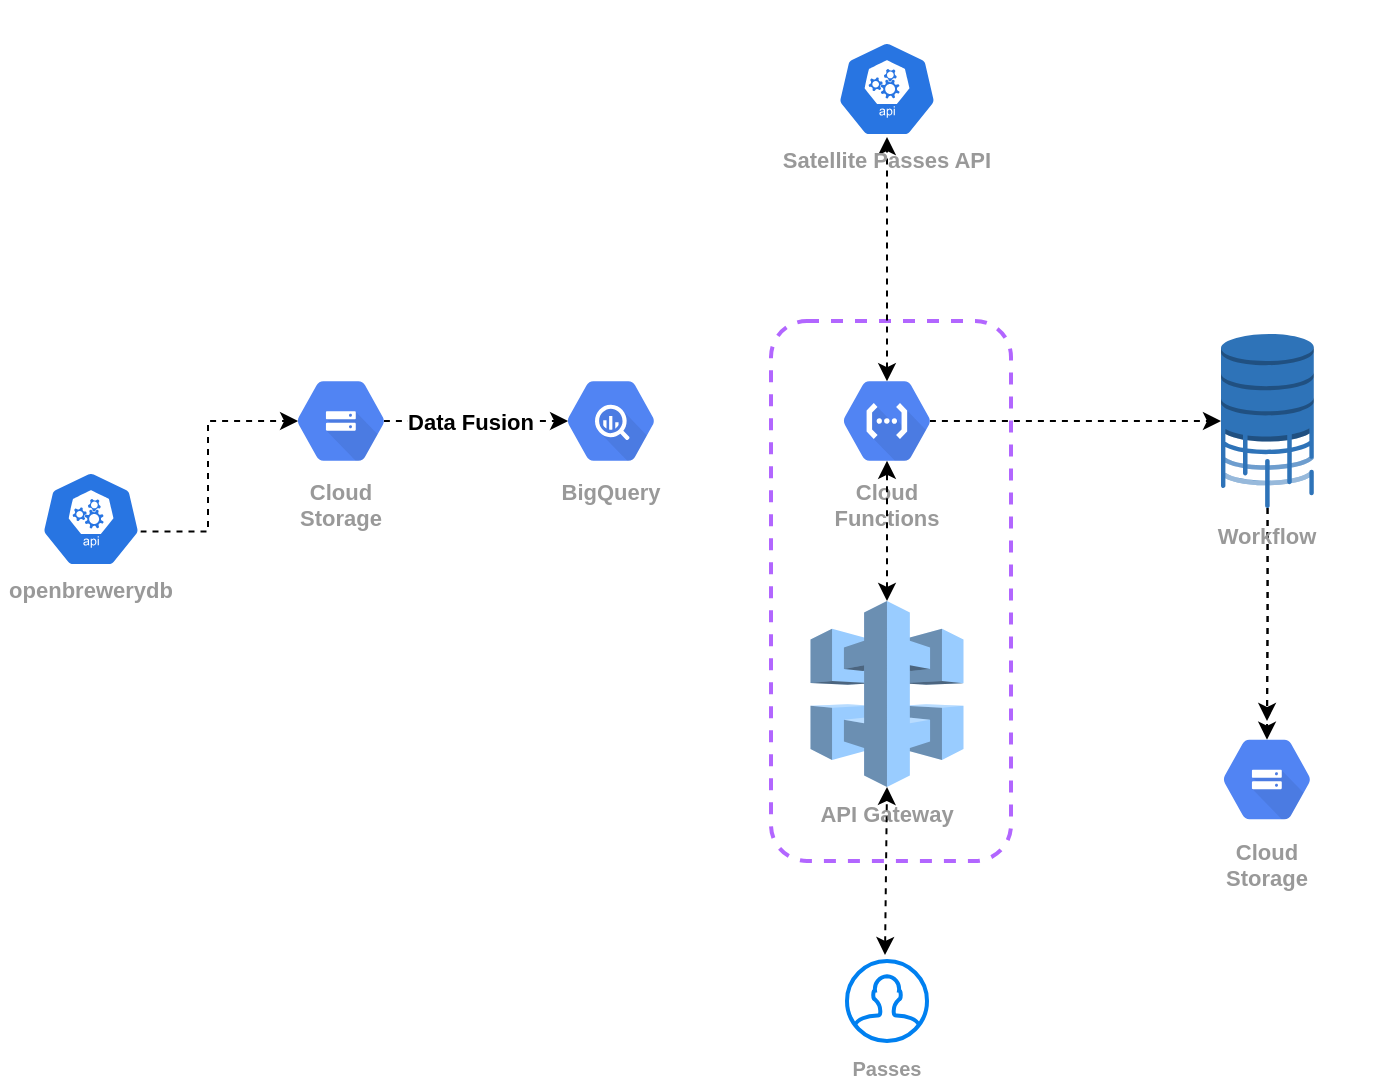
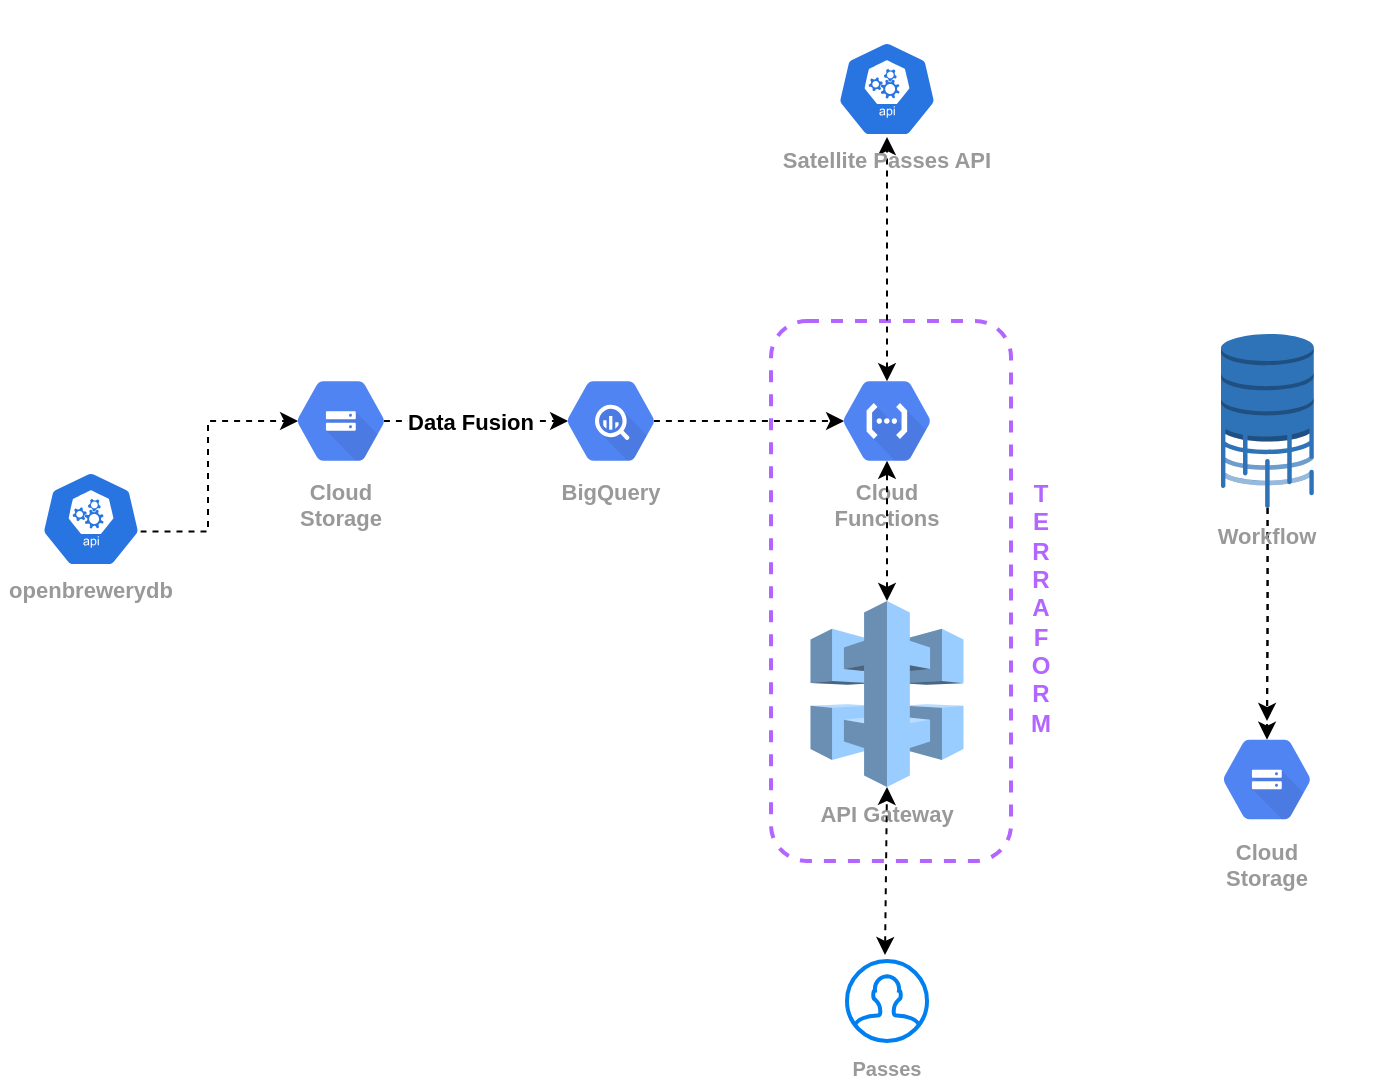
  <mxCell id="0" />
  <mxCell id="1" parent="0" />
  <mxCell id="2" value="" style="rounded=1;whiteSpace=wrap;html=1;fillColor=none;dashed=1;strokeColor=#B266FF;strokeWidth=2;" vertex="1" parent="1"><mxGeometry x="385" y="160" width="120" height="270" as="geometry" /></mxCell>
+ <mxCell id="3" style="edgeStyle=orthogonalEdgeStyle;rounded=0;orthogonalLoop=1;jettySize=auto;html=1;exitX=0.825;exitY=0.5;exitDx=0;exitDy=0;exitPerimeter=0;entryX=0.175;entryY=0.5;entryDx=0;entryDy=0;entryPerimeter=0;dashed=1;" edge="1" parent="1" source="4" target="6"><mxGeometry relative="1" as="geometry" /></mxCell>
  <mxCell id="4" value="BigQuery" style="html=1;fillColor=#5184F3;strokeColor=none;verticalAlign=top;labelPosition=center;verticalLabelPosition=bottom;align=center;spacingTop=-6;fontSize=11;fontStyle=1;fontColor=#999999;shape=mxgraph.gcp2.hexIcon;prIcon=bigquery" vertex="1" parent="1"><mxGeometry x="272" y="180.75" width="66" height="58.5" as="geometry" /></mxCell>
- <mxCell id="5" style="edgeStyle=orthogonalEdgeStyle;rounded=0;orthogonalLoop=1;jettySize=auto;html=1;exitX=0.825;exitY=0.5;exitDx=0;exitDy=0;exitPerimeter=0;entryX=0;entryY=0.5;entryDx=0;entryDy=0;entryPerimeter=0;dashed=1;" edge="1" parent="1" source="6" target="13"><mxGeometry relative="1" as="geometry" /></mxCell>
  <mxCell id="6" value="Cloud&#10;Functions" style="html=1;fillColor=#5184F3;strokeColor=none;verticalAlign=top;labelPosition=center;verticalLabelPosition=bottom;align=center;spacingTop=-6;fontSize=11;fontStyle=1;fontColor=#999999;shape=mxgraph.gcp2.hexIcon;prIcon=cloud_functions" vertex="1" parent="1"><mxGeometry x="410" y="180.75" width="66" height="58.5" as="geometry" /></mxCell>
  <mxCell id="7" value="" style="endArrow=classic;startArrow=classic;html=1;dashed=1;entryX=0.5;entryY=1;entryDx=0;entryDy=0;entryPerimeter=0;exitX=0.5;exitY=0.16;exitDx=0;exitDy=0;exitPerimeter=0;" edge="1" parent="1" source="6" target="20"><mxGeometry width="50" height="50" relative="1" as="geometry"><mxPoint x="500" y="480" as="sourcePoint" /><mxPoint x="443" y="90" as="targetPoint" /></mxGeometry></mxCell>
  <mxCell id="8" value="&lt;b&gt;&lt;font color=&quot;#999999&quot; style=&quot;font-size: 11px&quot;&gt;API Gateway&lt;/font&gt;&lt;/b&gt;" style="outlineConnect=0;dashed=0;verticalLabelPosition=bottom;verticalAlign=top;align=center;html=1;shape=mxgraph.aws3.api_gateway;gradientColor=none;strokeColor=#000000;fillColor=#99CCFF;" vertex="1" parent="1"><mxGeometry x="404.75" y="300" width="76.5" height="93" as="geometry" /></mxCell>
  <mxCell id="9" value="" style="endArrow=classic;startArrow=classic;html=1;dashed=1;entryX=0.5;entryY=1;entryDx=0;entryDy=0;entryPerimeter=0;exitX=0.475;exitY=-0.075;exitDx=0;exitDy=0;exitPerimeter=0;" edge="1" parent="1" source="21" target="8"><mxGeometry width="50" height="50" relative="1" as="geometry"><mxPoint x="443" y="480" as="sourcePoint" /><mxPoint x="680" y="470" as="targetPoint" /></mxGeometry></mxCell>
  <mxCell id="10" value="" style="endArrow=classic;startArrow=classic;html=1;dashed=1;entryX=0.5;entryY=0.84;entryDx=0;entryDy=0;entryPerimeter=0;exitX=0.5;exitY=0;exitDx=0;exitDy=0;exitPerimeter=0;" edge="1" parent="1" source="8" target="6"><mxGeometry width="50" height="50" relative="1" as="geometry"><mxPoint x="500" y="480" as="sourcePoint" /><mxPoint x="550" y="430" as="targetPoint" /></mxGeometry></mxCell>
  <mxCell id="11" style="edgeStyle=orthogonalEdgeStyle;rounded=0;orthogonalLoop=1;jettySize=auto;html=1;exitX=0.5;exitY=1;exitDx=0;exitDy=0;exitPerimeter=0;entryX=0.5;entryY=0.16;entryDx=0;entryDy=0;entryPerimeter=0;dashed=1;" edge="1" parent="1" source="13" target="14"><mxGeometry relative="1" as="geometry" /></mxCell>
  <mxCell id="12" value="" style="edgeStyle=orthogonalEdgeStyle;rounded=0;orthogonalLoop=1;jettySize=auto;html=1;dashed=1;fontSize=12;" edge="1" parent="1" source="13" target="14"><mxGeometry relative="1" as="geometry" /></mxCell>
  <mxCell id="13" value="&lt;b&gt;&lt;font color=&quot;#999999&quot; style=&quot;font-size: 11px&quot;&gt;Workflow&lt;/font&gt;&lt;/b&gt;" style="outlineConnect=0;dashed=0;verticalLabelPosition=bottom;verticalAlign=top;align=center;html=1;shape=mxgraph.aws3.database_migration_workflow_job;fillColor=#2E73B8;gradientColor=none;pointerEvents=1;strokeColor=#000000;" vertex="1" parent="1"><mxGeometry x="610" y="166.5" width="46.5" height="87" as="geometry" /></mxCell>
  <mxCell id="14" value="Cloud&#10;Storage" style="html=1;fillColor=#5184F3;strokeColor=none;verticalAlign=top;labelPosition=center;verticalLabelPosition=bottom;align=center;spacingTop=-6;fontSize=11;fontStyle=1;fontColor=#999999;shape=mxgraph.gcp2.hexIcon;prIcon=cloud_storage" vertex="1" parent="1"><mxGeometry x="600" y="360" width="66" height="58.5" as="geometry" /></mxCell>
+ <mxCell id="15" value="&lt;font color=&quot;#b266ff&quot;&gt;&lt;b&gt;T&lt;br&gt;E&lt;br&gt;R&lt;br&gt;R&lt;br&gt;A&lt;br&gt;F&lt;br&gt;O&lt;br&gt;R&lt;br&gt;M&lt;br&gt;&lt;/b&gt;&lt;/font&gt;" style="text;html=1;resizable=0;autosize=1;align=center;verticalAlign=middle;points=[];fillColor=none;strokeColor=none;rounded=0;dashed=1;horizontal=1;" vertex="1" parent="1"><mxGeometry x="505" y="239.25" width="30" height="130" as="geometry" /></mxCell>
  <mxCell id="16" style="edgeStyle=orthogonalEdgeStyle;rounded=0;orthogonalLoop=1;jettySize=auto;html=1;entryX=0.175;entryY=0.5;entryDx=0;entryDy=0;entryPerimeter=0;dashed=1;exitX=0.825;exitY=0.5;exitDx=0;exitDy=0;exitPerimeter=0;" edge="1" parent="1" source="22" target="4"><mxGeometry relative="1" as="geometry"><mxPoint x="250" y="160" as="sourcePoint" /></mxGeometry></mxCell>
  <mxCell id="17" value="Data Fusion" style="edgeLabel;html=1;align=center;verticalAlign=middle;resizable=0;points=[];fontStyle=1;fontSize=11;" vertex="1" connectable="0" parent="16"><mxGeometry x="0.303" relative="1" as="geometry"><mxPoint x="-17" as="offset" /></mxGeometry></mxCell>
  <mxCell id="18" style="edgeStyle=orthogonalEdgeStyle;rounded=0;orthogonalLoop=1;jettySize=auto;html=1;exitX=0.995;exitY=0.63;exitDx=0;exitDy=0;exitPerimeter=0;entryX=0.175;entryY=0.5;entryDx=0;entryDy=0;entryPerimeter=0;dashed=1;fontSize=11;" edge="1" parent="1" source="19" target="22"><mxGeometry relative="1" as="geometry" /></mxCell>
  <mxCell id="19" value="&lt;font color=&quot;#999999&quot; style=&quot;font-size: 11px&quot;&gt;&lt;br&gt;&lt;br&gt;&lt;br&gt;&lt;br&gt;&lt;br&gt;&lt;b&gt;openbrewerydb&lt;/b&gt;&lt;/font&gt;" style="html=1;dashed=0;whitespace=wrap;fillColor=#2875E2;strokeColor=#ffffff;points=[[0.005,0.63,0],[0.1,0.2,0],[0.9,0.2,0],[0.5,0,0],[0.995,0.63,0],[0.72,0.99,0],[0.5,1,0],[0.28,0.99,0]];shape=mxgraph.kubernetes.icon;prIcon=api;verticalAlign=middle;" vertex="1" parent="1"><mxGeometry x="20" y="235" width="50" height="48" as="geometry" /></mxCell>
  <mxCell id="20" value="&lt;font style=&quot;font-size: 11px&quot;&gt;&lt;br&gt;&lt;br&gt;&lt;br&gt;&lt;br&gt;&lt;br&gt;&lt;b&gt;&lt;font color=&quot;#999999&quot; style=&quot;font-size: 11px&quot;&gt;Satellite Passes API&lt;/font&gt;&lt;/b&gt;&lt;/font&gt;" style="html=1;dashed=0;whitespace=wrap;fillColor=#2875E2;strokeColor=#ffffff;points=[[0.005,0.63,0],[0.1,0.2,0],[0.9,0.2,0],[0.5,0,0],[0.995,0.63,0],[0.72,0.99,0],[0.5,1,0],[0.28,0.99,0]];shape=mxgraph.kubernetes.icon;prIcon=api;verticalAlign=middle;" vertex="1" parent="1"><mxGeometry x="418" y="20" width="50" height="48" as="geometry" /></mxCell>
  <mxCell id="21" value="&lt;font size=&quot;1&quot; color=&quot;#999999&quot;&gt;&lt;b&gt;Passes&lt;/b&gt;&lt;/font&gt;" style="html=1;verticalLabelPosition=bottom;align=center;labelBackgroundColor=#ffffff;verticalAlign=top;strokeWidth=2;strokeColor=#0080F0;shadow=0;dashed=0;shape=mxgraph.ios7.icons.user;fillColor=none;" vertex="1" parent="1"><mxGeometry x="423" y="480" width="40" height="40" as="geometry" /></mxCell>
  <mxCell id="22" value="Cloud&#10;Storage" style="html=1;fillColor=#5184F3;strokeColor=none;verticalAlign=top;labelPosition=center;verticalLabelPosition=bottom;align=center;spacingTop=-6;fontSize=11;fontStyle=1;fontColor=#999999;shape=mxgraph.gcp2.hexIcon;prIcon=cloud_storage" vertex="1" parent="1"><mxGeometry x="137" y="180.75" width="66" height="58.5" as="geometry" /></mxCell>
